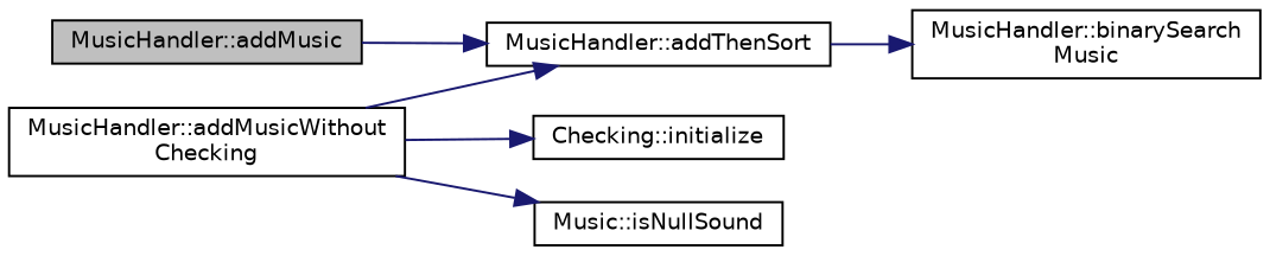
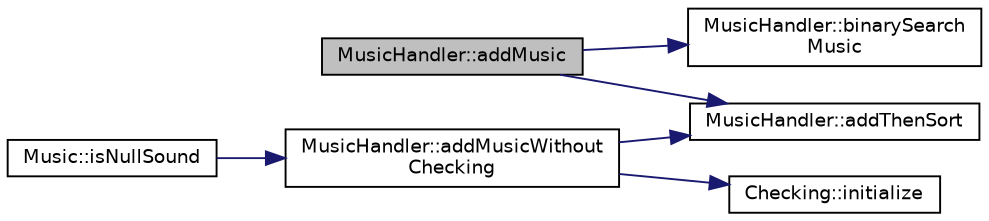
  digraph {
    rankdir=LR
    node [color=black fillcolor=white fontname=Helvetica fontsize=10 shape=record style=filled]
    edge [color=midnightblue fontname=Helvetica fontsize=10 labelfontname=Helvetica labelfontsize=10 style=solid]
    n1 [fillcolor=grey75 fontcolor=black height=0.2 label="MusicHandler::addMusic" width=0.4]
    n2 [height=0.2 label="MusicHandler::binarySearch\lMusic" width=0.4]
    n3 [height=0.2 label="MusicHandler::addThenSort" width=0.4]
    n4 [height=0.2 label="MusicHandler::addMusicWithout\lChecking" width=0.4]
    n5 [height=0.2 label="Checking::initialize" width=0.4]
    n6 [height=0.2 label="Music::isNullSound" width=0.4]
-   n3 -> n2
+   n1 -> n2
    n1 -> n3
    n4 -> n3
    n4 -> n5
-   n4 -> n6
+   n6 -> n4
  }
